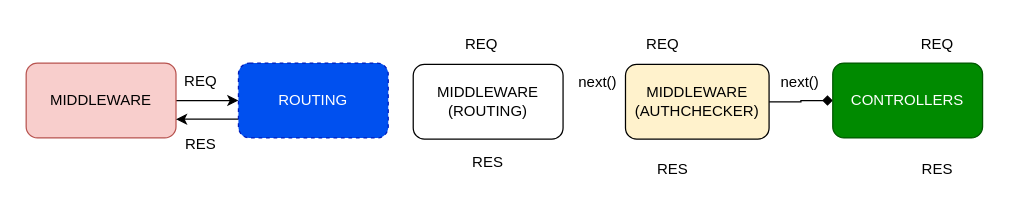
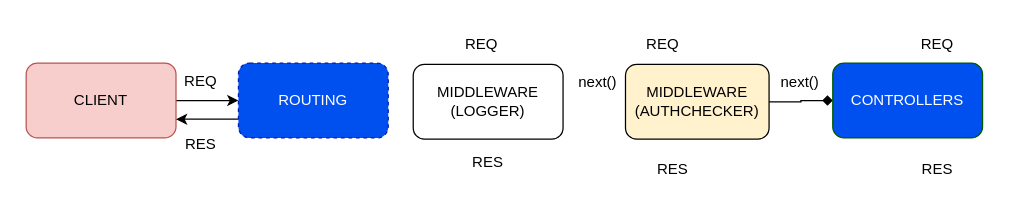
  <mxCell id="0" />
  <mxCell id="1" parent="0" />
  <mxCell id="2" value="" style="edgeStyle=orthogonalEdgeStyle;rounded=0;orthogonalLoop=1;jettySize=auto;html=1;" edge="1" parent="1" source="3" target="6"><mxGeometry relative="1" as="geometry" /></mxCell>
- <mxCell id="3" value="MIDDLEWARE " style="rounded=1;whiteSpace=wrap;html=1;fillColor=#f8cecc;strokeColor=#b85450;" vertex="1" parent="1"><mxGeometry x="20" y="50" width="120" height="60" as="geometry" /></mxCell>
+ <mxCell id="3" value="CLIENT " style="rounded=1;whiteSpace=wrap;html=1;fillColor=#f8cecc;strokeColor=#b85450;" vertex="1" parent="1"><mxGeometry x="20" y="50" width="120" height="60" as="geometry" /></mxCell>
  <mxCell id="4" style="edgeStyle=orthogonalEdgeStyle;rounded=0;orthogonalLoop=1;jettySize=auto;html=1;exitX=1;exitY=0.5;exitDx=0;exitDy=0;entryX=0;entryY=0.5;entryDx=0;entryDy=0;endArrow=diamond;" edge="1" parent="1" source="9" target="7"><mxGeometry relative="1" as="geometry" /></mxCell>
  <mxCell id="5" style="edgeStyle=orthogonalEdgeStyle;rounded=0;orthogonalLoop=1;jettySize=auto;html=1;exitX=0;exitY=0.75;exitDx=0;exitDy=0;entryX=1;entryY=0.75;entryDx=0;entryDy=0;" edge="1" parent="1" source="6" target="3"><mxGeometry relative="1" as="geometry" /></mxCell>
  <mxCell id="6" value="ROUTING" style="whiteSpace=wrap;html=1;rounded=1;fillColor=#0050ef;fontColor=#ffffff;strokeColor=#001DBC;dashed=1;" vertex="1" parent="1"><mxGeometry x="190" y="50" width="120" height="60" as="geometry" /></mxCell>
- <mxCell id="7" value="CONTROLLERS" style="rounded=1;whiteSpace=wrap;html=1;fillColor=#008a00;fontColor=#ffffff;strokeColor=#005700;" vertex="1" parent="1"><mxGeometry x="666" y="50" width="120" height="60" as="geometry" /></mxCell>
- <mxCell id="8" value="MIDDLEWARE&lt;br&gt;(ROUTING)" style="rounded=1;whiteSpace=wrap;html=1;" vertex="1" parent="1"><mxGeometry x="330" y="51" width="120" height="60" as="geometry" /></mxCell>
+ <mxCell id="7" value="CONTROLLERS" style="rounded=1;whiteSpace=wrap;html=1;fillColor=#0050ef;fontColor=#ffffff;strokeColor=#005700;" vertex="1" parent="1"><mxGeometry x="666" y="50" width="120" height="60" as="geometry" /></mxCell>
+ <mxCell id="8" value="MIDDLEWARE&lt;br&gt;(LOGGER)" style="rounded=1;whiteSpace=wrap;html=1;" vertex="1" parent="1"><mxGeometry x="330" y="51" width="120" height="60" as="geometry" /></mxCell>
  <mxCell id="9" value="MIDDLEWARE&lt;br&gt;(AUTHCHECKER)" style="rounded=1;whiteSpace=wrap;html=1;fillColor=#fff2cc;" vertex="1" parent="1"><mxGeometry x="500" y="51" width="115" height="60" as="geometry" /></mxCell>
  <mxCell id="10" value="REQ" style="text;html=1;align=center;verticalAlign=middle;whiteSpace=wrap;rounded=0;" vertex="1" parent="1"><mxGeometry x="130" y="50" width="60" height="30" as="geometry" /></mxCell>
  <mxCell id="11" value="REQ" style="text;html=1;align=center;verticalAlign=middle;whiteSpace=wrap;rounded=0;" vertex="1" parent="1"><mxGeometry x="500" y="20" width="60" height="30" as="geometry" /></mxCell>
  <mxCell id="12" value="REQ" style="text;html=1;align=center;verticalAlign=middle;whiteSpace=wrap;rounded=0;" vertex="1" parent="1"><mxGeometry x="355" y="20" width="60" height="30" as="geometry" /></mxCell>
  <mxCell id="13" value="REQ" style="text;html=1;align=center;verticalAlign=middle;whiteSpace=wrap;rounded=0;" vertex="1" parent="1"><mxGeometry x="720" y="20" width="60" height="30" as="geometry" /></mxCell>
  <mxCell id="14" value="RES" style="text;html=1;align=center;verticalAlign=middle;whiteSpace=wrap;rounded=0;" vertex="1" parent="1"><mxGeometry x="720" y="120" width="60" height="30" as="geometry" /></mxCell>
  <mxCell id="15" value="RES" style="text;html=1;align=center;verticalAlign=middle;whiteSpace=wrap;rounded=0;" vertex="1" parent="1"><mxGeometry x="507.5" y="115" width="60" height="40" as="geometry" /></mxCell>
  <mxCell id="16" value="RES" style="text;html=1;align=center;verticalAlign=middle;whiteSpace=wrap;rounded=0;" vertex="1" parent="1"><mxGeometry x="360" y="115" width="60" height="30" as="geometry" /></mxCell>
  <mxCell id="17" value="RES" style="text;html=1;align=center;verticalAlign=middle;whiteSpace=wrap;rounded=0;" vertex="1" parent="1"><mxGeometry x="130" y="100" width="60" height="30" as="geometry" /></mxCell>
  <mxCell id="18" value="next()" style="text;html=1;align=center;verticalAlign=middle;whiteSpace=wrap;rounded=0;" vertex="1" parent="1"><mxGeometry x="447.5" y="51" width="60" height="30" as="geometry" /></mxCell>
  <mxCell id="19" value="next()" style="text;html=1;align=center;verticalAlign=middle;whiteSpace=wrap;rounded=0;" vertex="1" parent="1"><mxGeometry x="610" y="51" width="60" height="30" as="geometry" /></mxCell>
